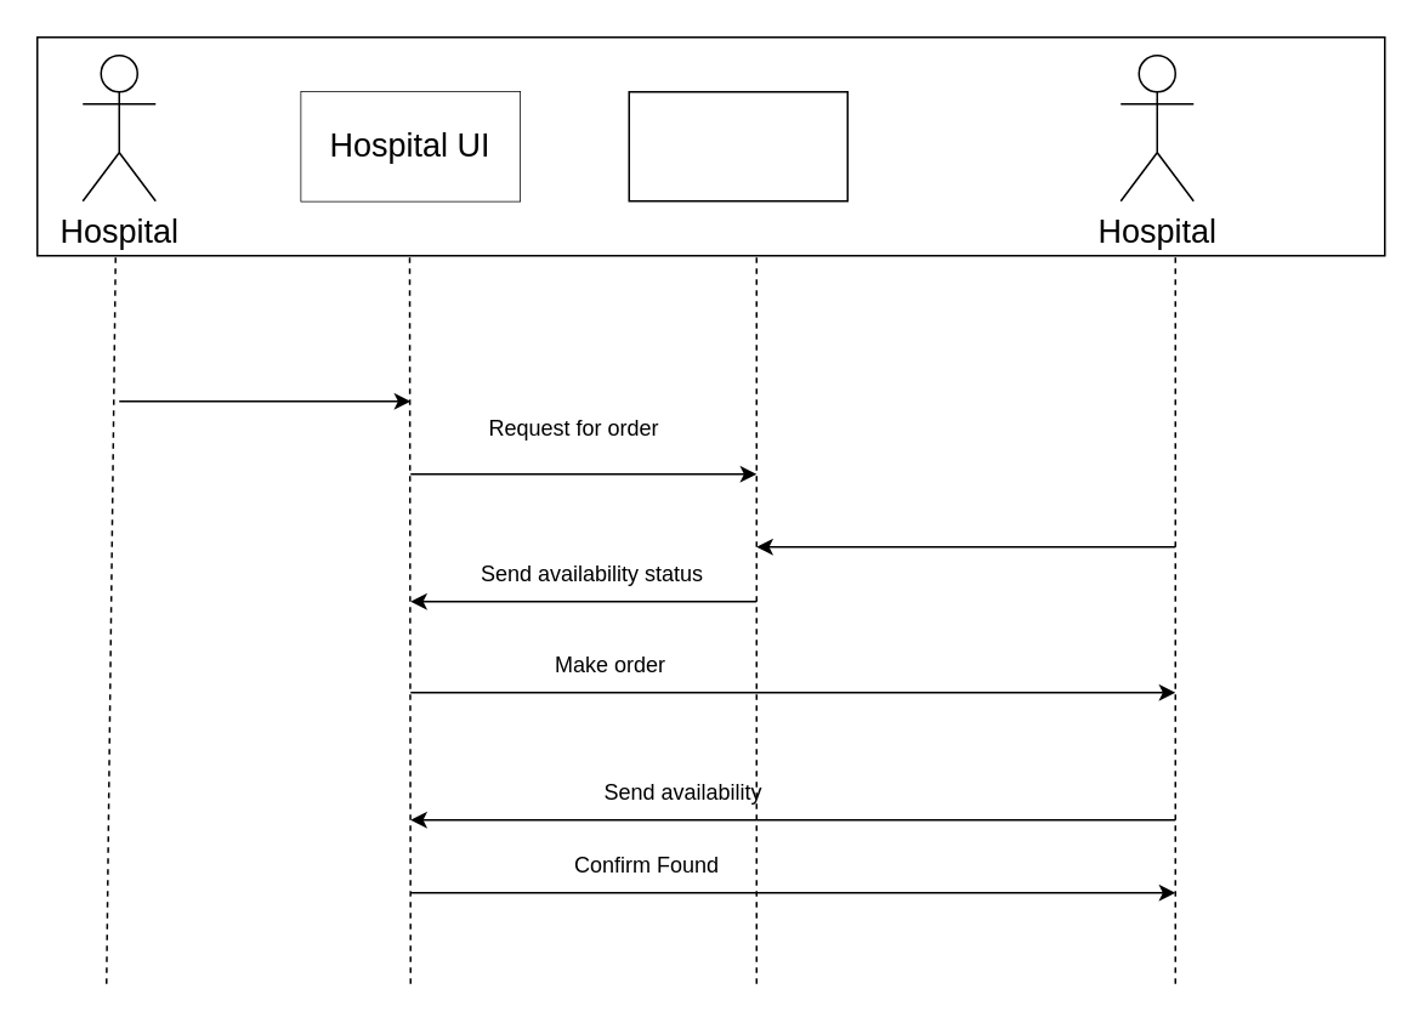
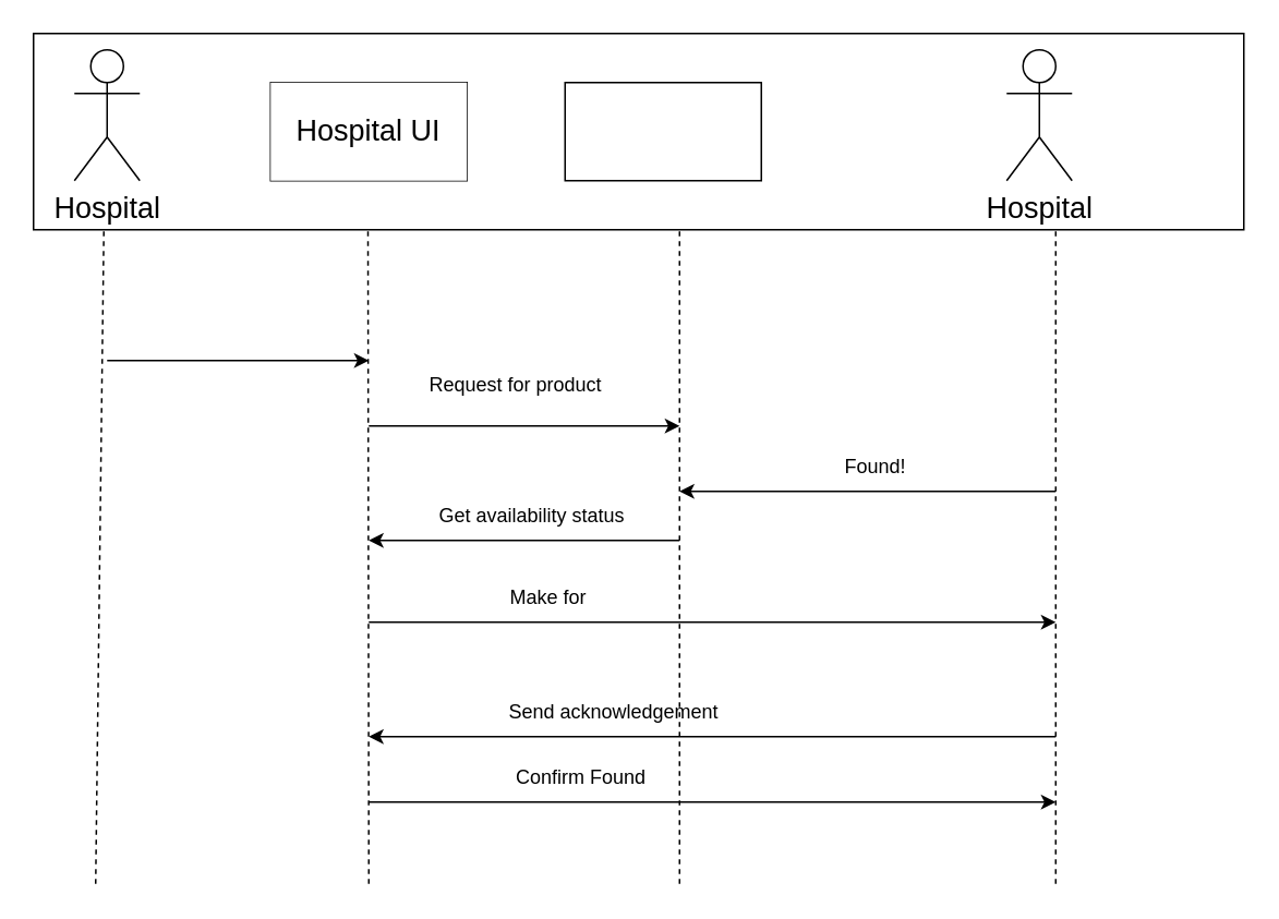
  <mxCell id="0" />
  <mxCell id="1" parent="0" />
  <mxCell id="2" value="&lt;font style=&quot;font-size: 18px&quot;&gt;Hospital&lt;/font&gt;" style="shape=umlActor;verticalLabelPosition=bottom;labelBackgroundColor=#ffffff;verticalAlign=top;html=1;outlineConnect=0;" vertex="1" parent="1"><mxGeometry x="45" y="30" width="40" height="80" as="geometry" /></mxCell>
  <mxCell id="3" value="" style="rounded=0;whiteSpace=wrap;html=1;" vertex="1" parent="1"><mxGeometry x="165" y="50" width="120" height="60" as="geometry" /></mxCell>
  <mxCell id="4" value="&lt;font style=&quot;font-size: 18px&quot;&gt;Hospital UI&lt;/font&gt;" style="text;html=1;strokeColor=none;fillColor=#ffffff;align=center;verticalAlign=middle;whiteSpace=wrap;rounded=0;" vertex="1" parent="1"><mxGeometry x="165" y="50" width="120" height="60" as="geometry" /></mxCell>
  <mxCell id="5" value="" style="endArrow=none;dashed=1;html=1;" edge="1" parent="1"><mxGeometry width="50" height="50" relative="1" as="geometry"><mxPoint x="58" y="540" as="sourcePoint" /><mxPoint x="63" y="140" as="targetPoint" /></mxGeometry></mxCell>
  <mxCell id="6" value="" style="endArrow=none;dashed=1;html=1;entryX=0.091;entryY=1.02;entryDx=0;entryDy=0;entryPerimeter=0;" edge="1" parent="1"><mxGeometry width="50" height="50" relative="1" as="geometry"><mxPoint x="225" y="540" as="sourcePoint" /><mxPoint x="224.5" y="140" as="targetPoint" /></mxGeometry></mxCell>
  <mxCell id="7" value="" style="endArrow=classic;html=1;" edge="1" parent="1"><mxGeometry width="50" height="50" relative="1" as="geometry"><mxPoint x="65" y="220" as="sourcePoint" /><mxPoint x="225" y="220" as="targetPoint" /></mxGeometry></mxCell>
  <mxCell id="8" value="" style="rounded=0;whiteSpace=wrap;html=1;fillColor=#ffffff;" vertex="1" parent="1"><mxGeometry x="345" y="50" width="120" height="60" as="geometry" /></mxCell>
  <mxCell id="9" value="" style="endArrow=none;dashed=1;html=1;entryX=0.091;entryY=1.02;entryDx=0;entryDy=0;entryPerimeter=0;" edge="1" parent="1"><mxGeometry width="50" height="50" relative="1" as="geometry"><mxPoint x="415" y="540" as="sourcePoint" /><mxPoint x="415" y="140" as="targetPoint" /></mxGeometry></mxCell>
  <mxCell id="10" value="" style="endArrow=classic;html=1;" edge="1" parent="1"><mxGeometry width="50" height="50" relative="1" as="geometry"><mxPoint x="225" y="260" as="sourcePoint" /><mxPoint x="415" y="260" as="targetPoint" /></mxGeometry></mxCell>
- <mxCell id="11" value="Request for order" style="text;html=1;strokeColor=none;fillColor=none;align=center;verticalAlign=middle;whiteSpace=wrap;rounded=0;" vertex="1" parent="1"><mxGeometry x="235" y="210" width="160" height="50" as="geometry" /></mxCell>
+ <mxCell id="11" value="Request for product" style="text;html=1;strokeColor=none;fillColor=none;align=center;verticalAlign=middle;whiteSpace=wrap;rounded=0;" vertex="1" parent="1"><mxGeometry x="235" y="210" width="160" height="50" as="geometry" /></mxCell>
  <mxCell id="12" value="&lt;font style=&quot;font-size: 18px&quot;&gt;Hospital&lt;/font&gt;" style="shape=umlActor;verticalLabelPosition=bottom;labelBackgroundColor=#ffffff;verticalAlign=top;html=1;outlineConnect=0;" vertex="1" parent="1"><mxGeometry x="615" y="30" width="40" height="80" as="geometry" /></mxCell>
  <mxCell id="13" value="" style="endArrow=none;dashed=1;html=1;" edge="1" parent="1"><mxGeometry width="50" height="50" relative="1" as="geometry"><mxPoint x="645" y="540" as="sourcePoint" /><mxPoint x="645" y="140" as="targetPoint" /></mxGeometry></mxCell>
  <mxCell id="14" value="" style="endArrow=classic;html=1;" edge="1" parent="1"><mxGeometry width="50" height="50" relative="1" as="geometry"><mxPoint x="645" y="300" as="sourcePoint" /><mxPoint x="415" y="300" as="targetPoint" /></mxGeometry></mxCell>
- <mxCell id="15" value="Send availability status" style="text;html=1;strokeColor=none;fillColor=none;align=center;verticalAlign=middle;whiteSpace=wrap;rounded=0;" vertex="1" parent="1"><mxGeometry x="245" y="290" width="160" height="50" as="geometry" /></mxCell>
+ <mxCell id="15" value="Get availability status" style="text;html=1;strokeColor=none;fillColor=none;align=center;verticalAlign=middle;whiteSpace=wrap;rounded=0;" vertex="1" parent="1"><mxGeometry x="245" y="290" width="160" height="50" as="geometry" /></mxCell>
  <mxCell id="16" value="" style="endArrow=classic;html=1;" edge="1" parent="1"><mxGeometry width="50" height="50" relative="1" as="geometry"><mxPoint x="415" y="330" as="sourcePoint" /><mxPoint x="225" y="330" as="targetPoint" /></mxGeometry></mxCell>
+ <mxCell id="17" value="Found!" style="text;html=1;strokeColor=none;fillColor=none;align=center;verticalAlign=middle;whiteSpace=wrap;rounded=0;" vertex="1" parent="1"><mxGeometry x="455" y="260" width="160" height="50" as="geometry" /></mxCell>
  <mxCell id="18" value="" style="endArrow=classic;html=1;" edge="1" parent="1"><mxGeometry width="50" height="50" relative="1" as="geometry"><mxPoint x="225" y="380" as="sourcePoint" /><mxPoint x="645" y="380" as="targetPoint" /></mxGeometry></mxCell>
- <mxCell id="19" value="Make order" style="text;html=1;strokeColor=none;fillColor=none;align=center;verticalAlign=middle;whiteSpace=wrap;rounded=0;" vertex="1" parent="1"><mxGeometry x="255" y="340" width="160" height="50" as="geometry" /></mxCell>
- <mxCell id="20" value="Send availability" style="text;html=1;strokeColor=none;fillColor=none;align=center;verticalAlign=middle;whiteSpace=wrap;rounded=0;" vertex="1" parent="1"><mxGeometry x="295" y="410" width="160" height="50" as="geometry" /></mxCell>
+ <mxCell id="19" value="Make for" style="text;html=1;strokeColor=none;fillColor=none;align=center;verticalAlign=middle;whiteSpace=wrap;rounded=0;" vertex="1" parent="1"><mxGeometry x="255" y="340" width="160" height="50" as="geometry" /></mxCell>
+ <mxCell id="20" value="Send acknowledgement" style="text;html=1;strokeColor=none;fillColor=none;align=center;verticalAlign=middle;whiteSpace=wrap;rounded=0;" vertex="1" parent="1"><mxGeometry x="295" y="410" width="160" height="50" as="geometry" /></mxCell>
  <mxCell id="21" value="" style="endArrow=classic;html=1;" edge="1" parent="1"><mxGeometry width="50" height="50" relative="1" as="geometry"><mxPoint x="645" y="450" as="sourcePoint" /><mxPoint x="225" y="450" as="targetPoint" /></mxGeometry></mxCell>
  <mxCell id="22" value="" style="endArrow=classic;html=1;" edge="1" parent="1"><mxGeometry width="50" height="50" relative="1" as="geometry"><mxPoint x="225" y="490" as="sourcePoint" /><mxPoint x="645" y="490" as="targetPoint" /></mxGeometry></mxCell>
  <mxCell id="23" value="Confirm Found" style="text;html=1;strokeColor=none;fillColor=none;align=center;verticalAlign=middle;whiteSpace=wrap;rounded=0;" vertex="1" parent="1"><mxGeometry x="275" y="450" width="160" height="50" as="geometry" /></mxCell>
  <mxCell id="24" value="" style="rounded=0;whiteSpace=wrap;html=1;strokeWidth=1;fillColor=none;" vertex="1" parent="1"><mxGeometry x="20" y="20" width="740" height="120" as="geometry" /></mxCell>
